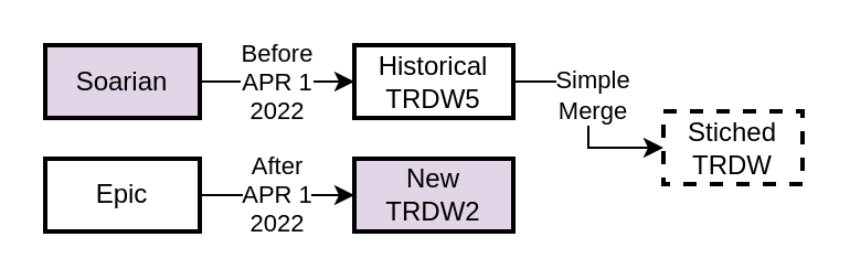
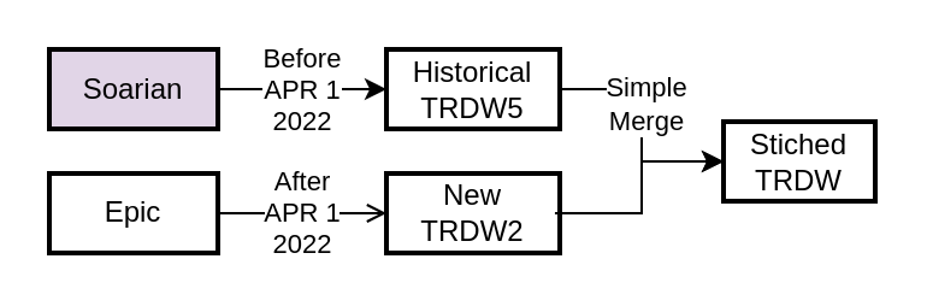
  <mxCell id="0" />
  <mxCell id="1" parent="0" />
  <mxCell id="2" value="Historical&#10;TRDW5" style="whiteSpace=wrap;strokeWidth=2;" vertex="1" parent="1"><mxGeometry x="160" y="20" width="72" height="33" as="geometry" /></mxCell>
  <mxCell id="3" value="Before&lt;br&gt;APR 1&lt;br&gt;2022" style="edgeStyle=orthogonalEdgeStyle;rounded=0;orthogonalLoop=1;jettySize=auto;html=1;exitX=1;exitY=0.5;exitDx=0;exitDy=0;" edge="1" source="4" target="2" parent="1"><mxGeometry relative="1" as="geometry" /></mxCell>
  <mxCell id="4" value="Soarian" style="whiteSpace=wrap;strokeWidth=2;fillColor=#e1d5e7;" vertex="1" parent="1"><mxGeometry x="20" y="20" width="70" height="33" as="geometry" /></mxCell>
- <mxCell id="5" value="Stiched&#10;TRDW" style="whiteSpace=wrap;strokeWidth=2;dashed=1;" vertex="1" parent="1"><mxGeometry x="300" y="50" width="63" height="33" as="geometry" /></mxCell>
- <mxCell id="6" value="After&lt;br&gt;&lt;div&gt;APR 1&lt;/div&gt;&lt;div&gt;2022&lt;br&gt;&lt;/div&gt;" style="edgeStyle=orthogonalEdgeStyle;rounded=0;orthogonalLoop=1;jettySize=auto;html=1;exitX=1;exitY=0.5;exitDx=0;exitDy=0;" edge="1" source="7" target="8" parent="1"><mxGeometry relative="1" as="geometry" /></mxCell>
+ <mxCell id="5" value="Stiched&#10;TRDW" style="whiteSpace=wrap;strokeWidth=2;" vertex="1" parent="1"><mxGeometry x="300" y="50" width="63" height="33" as="geometry" /></mxCell>
+ <mxCell id="6" value="After&lt;br&gt;&lt;div&gt;APR 1&lt;/div&gt;&lt;div&gt;2022&lt;br&gt;&lt;/div&gt;" style="edgeStyle=orthogonalEdgeStyle;rounded=0;orthogonalLoop=1;jettySize=auto;html=1;exitX=1;exitY=0.5;exitDx=0;exitDy=0;endArrow=open;" edge="1" source="7" target="8" parent="1"><mxGeometry relative="1" as="geometry" /></mxCell>
  <mxCell id="7" value="Epic" style="whiteSpace=wrap;strokeWidth=2;" vertex="1" parent="1"><mxGeometry x="20" y="71.5" width="70" height="33" as="geometry" /></mxCell>
- <mxCell id="8" value="New&#10;TRDW2" style="whiteSpace=wrap;strokeWidth=2;fillColor=#e1d5e7;" vertex="1" parent="1"><mxGeometry x="160" y="71.5" width="72" height="33" as="geometry" /></mxCell>
+ <mxCell id="8" value="New&#10;TRDW2" style="whiteSpace=wrap;strokeWidth=2;" vertex="1" parent="1"><mxGeometry x="160" y="71.5" width="72" height="33" as="geometry" /></mxCell>
+ <mxCell id="9" style="edgeStyle=orthogonalEdgeStyle;rounded=0;orthogonalLoop=1;jettySize=auto;html=1;exitX=0.972;exitY=0.5;exitDx=0;exitDy=0;entryX=0;entryY=0.5;entryDx=0;entryDy=0;exitPerimeter=0;" edge="1" source="8" target="5" parent="1"><mxGeometry relative="1" as="geometry"><mxPoint x="235" y="87.5" as="sourcePoint" /><mxPoint x="315" y="87.5" as="targetPoint" /></mxGeometry></mxCell>
  <mxCell id="10" style="edgeStyle=orthogonalEdgeStyle;rounded=0;orthogonalLoop=1;jettySize=auto;html=1;exitX=1;exitY=0.5;exitDx=0;exitDy=0;entryX=0;entryY=0.5;entryDx=0;entryDy=0;" edge="1" source="2" target="5" parent="1"><mxGeometry relative="1" as="geometry"><mxPoint x="240" y="98" as="sourcePoint" /><mxPoint x="310" y="73" as="targetPoint" /></mxGeometry></mxCell>
  <mxCell id="11" value="Simple&lt;br&gt;Merge" style="edgeLabel;html=1;align=center;verticalAlign=middle;resizable=0;points=[];" vertex="1" connectable="0" parent="10"><mxGeometry x="-0.194" y="1" relative="1" as="geometry"><mxPoint y="1" as="offset" /></mxGeometry></mxCell>
